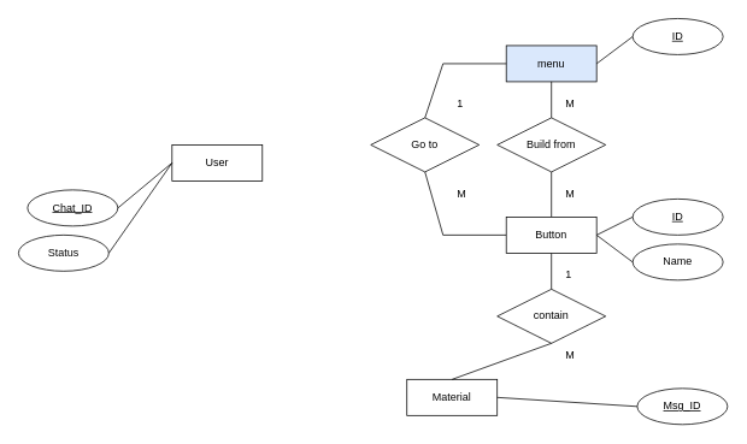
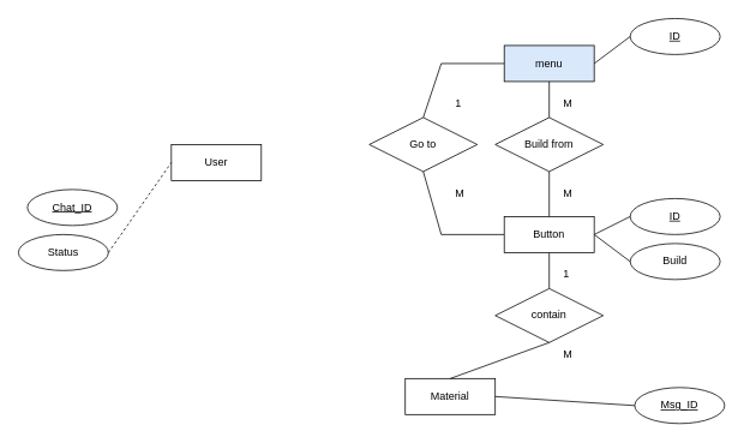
  <mxCell id="0" />
  <mxCell id="1" parent="0" />
  <mxCell id="2" value="User" style="whiteSpace=wrap;html=1;align=center;" parent="1" vertex="1"><mxGeometry x="190" y="160" width="100" height="40" as="geometry" /></mxCell>
  <mxCell id="3" value="Status" style="ellipse;whiteSpace=wrap;html=1;align=center;" parent="1" vertex="1"><mxGeometry x="20" y="260" width="100" height="40" as="geometry" /></mxCell>
  <mxCell id="4" value="&lt;u&gt;Chat_ID&lt;/u&gt;" style="ellipse;whiteSpace=wrap;html=1;align=center;" parent="1" vertex="1"><mxGeometry x="30" y="210" width="100" height="40" as="geometry" /></mxCell>
- <mxCell id="5" value="" style="endArrow=none;html=1;rounded=0;exitX=1;exitY=0.5;exitDx=0;exitDy=0;entryX=0;entryY=0.5;entryDx=0;entryDy=0;" parent="1" source="4" target="2" edge="1"><mxGeometry relative="1" as="geometry"><mxPoint x="140" y="290" as="sourcePoint" /><mxPoint x="300" y="290" as="targetPoint" /></mxGeometry></mxCell>
- <mxCell id="6" value="" style="endArrow=none;html=1;rounded=0;exitX=1;exitY=0.5;exitDx=0;exitDy=0;entryX=0;entryY=0.5;entryDx=0;entryDy=0;" parent="1" source="3" target="2" edge="1"><mxGeometry relative="1" as="geometry"><mxPoint x="130" y="260" as="sourcePoint" /><mxPoint x="170" y="320" as="targetPoint" /></mxGeometry></mxCell>
+ <mxCell id="6" value="" style="endArrow=none;html=1;rounded=0;exitX=1;exitY=0.5;exitDx=0;exitDy=0;entryX=0;entryY=0.5;entryDx=0;entryDy=0;dashed=1;" parent="1" source="3" target="2" edge="1"><mxGeometry relative="1" as="geometry"><mxPoint x="130" y="260" as="sourcePoint" /><mxPoint x="170" y="320" as="targetPoint" /></mxGeometry></mxCell>
  <mxCell id="7" value="menu" style="whiteSpace=wrap;html=1;align=center;fillColor=#dae8fc;" parent="1" vertex="1"><mxGeometry x="560" y="50" width="100" height="40" as="geometry" /></mxCell>
  <mxCell id="8" value="M&lt;span style=&quot;background-color: initial;&quot;&gt;aterial&lt;/span&gt;" style="whiteSpace=wrap;html=1;align=center;" parent="1" vertex="1"><mxGeometry x="450" y="420" width="100" height="40" as="geometry" /></mxCell>
  <mxCell id="9" value="&lt;u&gt;Msg_ID&lt;/u&gt;" style="ellipse;whiteSpace=wrap;html=1;align=center;" parent="1" vertex="1"><mxGeometry x="705" y="430" width="100" height="40" as="geometry" /></mxCell>
  <mxCell id="10" value="" style="endArrow=none;html=1;rounded=0;entryX=0;entryY=0.5;entryDx=0;entryDy=0;exitX=1;exitY=0.5;exitDx=0;exitDy=0;" parent="1" source="8" target="9" edge="1"><mxGeometry relative="1" as="geometry"><mxPoint x="680" y="390" as="sourcePoint" /><mxPoint x="700" y="440" as="targetPoint" /></mxGeometry></mxCell>
  <mxCell id="11" value="contain" style="shape=rhombus;perimeter=rhombusPerimeter;whiteSpace=wrap;html=1;align=center;" parent="1" vertex="1"><mxGeometry x="550" y="320" width="120" height="60" as="geometry" /></mxCell>
  <mxCell id="12" value="" style="endArrow=none;html=1;rounded=0;exitX=0.5;exitY=1;exitDx=0;exitDy=0;entryX=0.5;entryY=0;entryDx=0;entryDy=0;" parent="1" target="11" edge="1"><mxGeometry relative="1" as="geometry"><mxPoint x="610" y="280" as="sourcePoint" /><mxPoint x="460" y="357" as="targetPoint" /></mxGeometry></mxCell>
  <mxCell id="13" value="" style="endArrow=none;html=1;rounded=0;exitX=0.5;exitY=1;exitDx=0;exitDy=0;entryX=0.5;entryY=0;entryDx=0;entryDy=0;" parent="1" source="11" target="8" edge="1"><mxGeometry relative="1" as="geometry"><mxPoint x="510" y="390" as="sourcePoint" /><mxPoint x="550" y="450" as="targetPoint" /></mxGeometry></mxCell>
  <mxCell id="14" value="1" style="text;strokeColor=none;fillColor=none;spacingLeft=4;spacingRight=4;overflow=hidden;rotatable=0;points=[[0,0.5],[1,0.5]];portConstraint=eastwest;fontSize=12;whiteSpace=wrap;html=1;" parent="1" vertex="1"><mxGeometry x="620" y="290" width="40" height="30" as="geometry" /></mxCell>
  <mxCell id="15" value="M" style="text;strokeColor=none;fillColor=none;spacingLeft=4;spacingRight=4;overflow=hidden;rotatable=0;points=[[0,0.5],[1,0.5]];portConstraint=eastwest;fontSize=12;whiteSpace=wrap;html=1;" parent="1" vertex="1"><mxGeometry x="620" y="380" width="40" height="30" as="geometry" /></mxCell>
  <mxCell id="16" value="" style="endArrow=none;html=1;rounded=0;exitX=0.5;exitY=0;exitDx=0;exitDy=0;entryX=0.5;entryY=1;entryDx=0;entryDy=0;" parent="1" target="7" edge="1"><mxGeometry relative="1" as="geometry"><mxPoint x="610" y="130" as="sourcePoint" /><mxPoint x="750" y="40" as="targetPoint" /></mxGeometry></mxCell>
  <mxCell id="17" value="" style="endArrow=none;html=1;rounded=0;exitX=0.5;exitY=0;exitDx=0;exitDy=0;entryX=0.5;entryY=1;entryDx=0;entryDy=0;" parent="1" edge="1"><mxGeometry relative="1" as="geometry"><mxPoint x="610" y="240" as="sourcePoint" /><mxPoint x="610" y="190" as="targetPoint" /></mxGeometry></mxCell>
  <mxCell id="18" value="M" style="text;strokeColor=none;fillColor=none;spacingLeft=4;spacingRight=4;overflow=hidden;rotatable=0;points=[[0,0.5],[1,0.5]];portConstraint=eastwest;fontSize=12;whiteSpace=wrap;html=1;" parent="1" vertex="1"><mxGeometry x="620" y="200" width="40" height="30" as="geometry" /></mxCell>
  <mxCell id="19" value="M" style="text;strokeColor=none;fillColor=none;spacingLeft=4;spacingRight=4;overflow=hidden;rotatable=0;points=[[0,0.5],[1,0.5]];portConstraint=eastwest;fontSize=12;whiteSpace=wrap;html=1;" parent="1" vertex="1"><mxGeometry x="620" y="100" width="40" height="30" as="geometry" /></mxCell>
  <mxCell id="20" value="&lt;u&gt;ID&lt;/u&gt;" style="ellipse;whiteSpace=wrap;html=1;align=center;" parent="1" vertex="1"><mxGeometry x="700" y="220" width="100" height="40" as="geometry" /></mxCell>
  <mxCell id="21" value="" style="endArrow=none;html=1;rounded=0;exitX=1;exitY=0.5;exitDx=0;exitDy=0;entryX=0;entryY=0.5;entryDx=0;entryDy=0;" parent="1" target="20" edge="1"><mxGeometry relative="1" as="geometry"><mxPoint x="660" y="260" as="sourcePoint" /><mxPoint x="440" y="270" as="targetPoint" /></mxGeometry></mxCell>
  <mxCell id="22" value="&lt;u&gt;ID&lt;/u&gt;" style="ellipse;whiteSpace=wrap;html=1;align=center;" parent="1" vertex="1"><mxGeometry x="700" y="20" width="100" height="40" as="geometry" /></mxCell>
  <mxCell id="23" value="" style="endArrow=none;html=1;rounded=0;entryX=0;entryY=0.5;entryDx=0;entryDy=0;" parent="1" target="22" edge="1"><mxGeometry relative="1" as="geometry"><mxPoint x="660" y="70" as="sourcePoint" /><mxPoint x="440" y="80" as="targetPoint" /></mxGeometry></mxCell>
- <mxCell id="24" value="Name" style="ellipse;whiteSpace=wrap;html=1;align=center;" parent="1" vertex="1"><mxGeometry x="700" y="270" width="100" height="40" as="geometry" /></mxCell>
+ <mxCell id="24" value="Build" style="ellipse;whiteSpace=wrap;html=1;align=center;" parent="1" vertex="1"><mxGeometry x="700" y="270" width="100" height="40" as="geometry" /></mxCell>
  <mxCell id="25" value="" style="endArrow=none;html=1;rounded=0;exitX=1;exitY=0.5;exitDx=0;exitDy=0;entryX=0;entryY=0.5;entryDx=0;entryDy=0;" parent="1" target="24" edge="1"><mxGeometry relative="1" as="geometry"><mxPoint x="660" y="260" as="sourcePoint" /><mxPoint x="730" y="300" as="targetPoint" /></mxGeometry></mxCell>
  <mxCell id="26" value="" style="endArrow=none;html=1;rounded=0;exitX=0.5;exitY=0;exitDx=0;exitDy=0;entryX=0;entryY=0.5;entryDx=0;entryDy=0;" edge="1" parent="1" target="7"><mxGeometry relative="1" as="geometry"><mxPoint x="470" y="130" as="sourcePoint" /><mxPoint x="490" y="90" as="targetPoint" /><Array as="points"><mxPoint x="490" y="70" /></Array></mxGeometry></mxCell>
  <mxCell id="27" value="" style="endArrow=none;html=1;rounded=0;exitX=0;exitY=0.5;exitDx=0;exitDy=0;entryX=0.5;entryY=1;entryDx=0;entryDy=0;" edge="1" parent="1"><mxGeometry relative="1" as="geometry"><mxPoint x="560" y="260" as="sourcePoint" /><mxPoint x="470" y="190" as="targetPoint" /><Array as="points"><mxPoint x="490" y="260" /></Array></mxGeometry></mxCell>
  <mxCell id="28" value="M" style="text;strokeColor=none;fillColor=none;spacingLeft=4;spacingRight=4;overflow=hidden;rotatable=0;points=[[0,0.5],[1,0.5]];portConstraint=eastwest;fontSize=12;whiteSpace=wrap;html=1;" vertex="1" parent="1"><mxGeometry x="500" y="200" width="40" height="30" as="geometry" /></mxCell>
  <mxCell id="29" value="1" style="text;strokeColor=none;fillColor=none;spacingLeft=4;spacingRight=4;overflow=hidden;rotatable=0;points=[[0,0.5],[1,0.5]];portConstraint=eastwest;fontSize=12;whiteSpace=wrap;html=1;" vertex="1" parent="1"><mxGeometry x="500" y="100" width="40" height="30" as="geometry" /></mxCell>
  <mxCell id="30" value="Build from" style="shape=rhombus;perimeter=rhombusPerimeter;whiteSpace=wrap;html=1;align=center;" vertex="1" parent="1"><mxGeometry x="550" y="130" width="120" height="60" as="geometry" /></mxCell>
  <mxCell id="31" value="Go to" style="shape=rhombus;perimeter=rhombusPerimeter;whiteSpace=wrap;html=1;align=center;" vertex="1" parent="1"><mxGeometry x="410" y="130" width="120" height="60" as="geometry" /></mxCell>
  <mxCell id="32" value="Button" style="whiteSpace=wrap;html=1;align=center;" vertex="1" parent="1"><mxGeometry x="560" y="240" width="100" height="40" as="geometry" /></mxCell>
